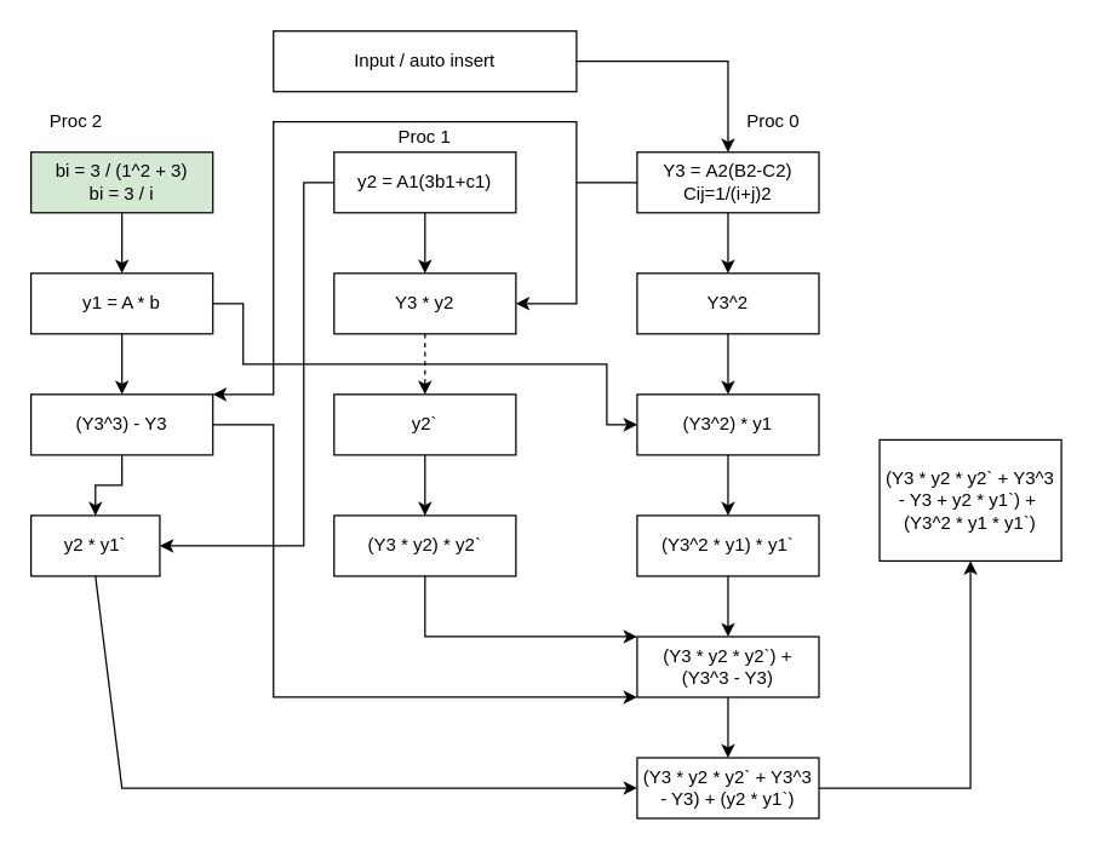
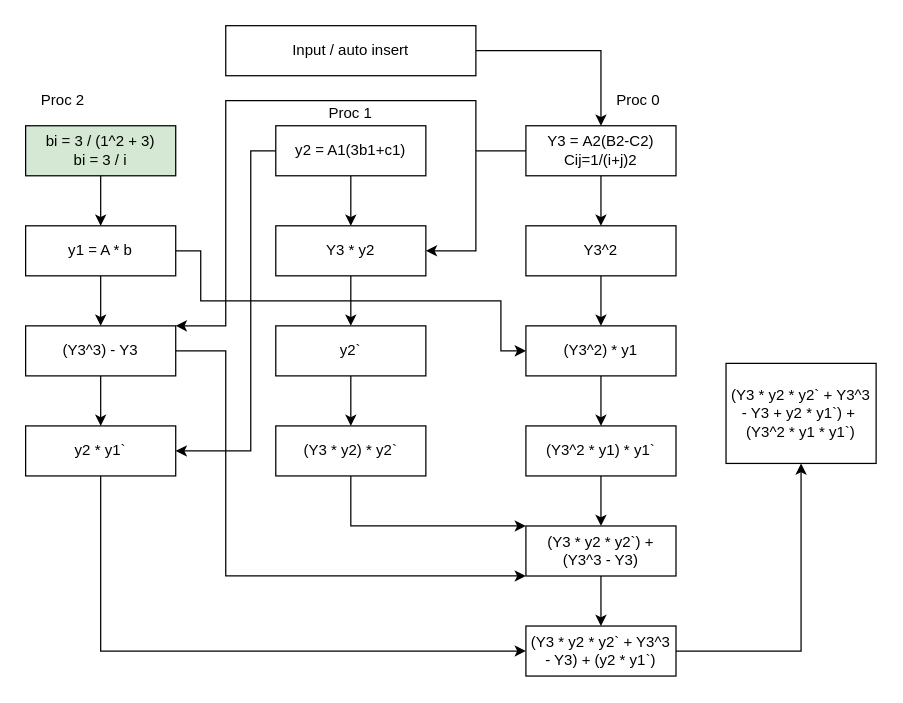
  <mxCell id="0" />
  <mxCell id="1" parent="0" />
  <mxCell id="2" style="edgeStyle=orthogonalEdgeStyle;rounded=0;orthogonalLoop=1;jettySize=auto;html=1;exitX=1;exitY=0.5;exitDx=0;exitDy=0;entryX=0.5;entryY=0;entryDx=0;entryDy=0;" edge="1" parent="1" source="3" target="9"><mxGeometry relative="1" as="geometry" /></mxCell>
  <mxCell id="3" value="Input / auto insert" style="rounded=0;whiteSpace=wrap;html=1;" vertex="1" parent="1"><mxGeometry x="180" y="20" width="200" height="40" as="geometry" /></mxCell>
  <mxCell id="4" value="" style="edgeStyle=orthogonalEdgeStyle;rounded=0;orthogonalLoop=1;jettySize=auto;html=1;" edge="1" parent="1" source="5" target="20"><mxGeometry relative="1" as="geometry" /></mxCell>
  <mxCell id="5" value="bi = 3 / (1^2 + 3)&lt;div&gt;bi = 3 / i&lt;/div&gt;" style="rounded=0;whiteSpace=wrap;html=1;fillColor=#d5e8d4;" vertex="1" parent="1"><mxGeometry x="20" y="100" width="120" height="40" as="geometry" /></mxCell>
  <mxCell id="6" value="" style="edgeStyle=orthogonalEdgeStyle;rounded=0;orthogonalLoop=1;jettySize=auto;html=1;" edge="1" parent="1" source="7" target="24"><mxGeometry relative="1" as="geometry" /></mxCell>
  <mxCell id="7" value="y2 = A1(3b1+c1)" style="rounded=0;whiteSpace=wrap;html=1;" vertex="1" parent="1"><mxGeometry x="220" y="100" width="120" height="40" as="geometry" /></mxCell>
  <mxCell id="8" value="" style="edgeStyle=orthogonalEdgeStyle;rounded=0;orthogonalLoop=1;jettySize=auto;html=1;" edge="1" parent="1" source="9" target="18"><mxGeometry relative="1" as="geometry" /></mxCell>
  <mxCell id="9" value="Y3 =&amp;nbsp;A2(B2-C2)&lt;br&gt;Cij=1/(i+j)2" style="rounded=0;whiteSpace=wrap;html=1;" vertex="1" parent="1"><mxGeometry x="420" y="100" width="120" height="40" as="geometry" /></mxCell>
  <mxCell id="10" value="" style="edgeStyle=orthogonalEdgeStyle;rounded=0;orthogonalLoop=1;jettySize=auto;html=1;" edge="1" parent="1" source="11" target="14"><mxGeometry relative="1" as="geometry" /></mxCell>
  <mxCell id="11" value="y2`" style="rounded=0;whiteSpace=wrap;html=1;" vertex="1" parent="1"><mxGeometry x="220" y="260" width="120" height="40" as="geometry" /></mxCell>
  <mxCell id="12" value="" style="edgeStyle=orthogonalEdgeStyle;rounded=0;orthogonalLoop=1;jettySize=auto;html=1;" edge="1" parent="1" source="13" target="16"><mxGeometry relative="1" as="geometry" /></mxCell>
  <mxCell id="13" value="(Y3^2) * y1" style="rounded=0;whiteSpace=wrap;html=1;" vertex="1" parent="1"><mxGeometry x="420" y="260" width="120" height="40" as="geometry" /></mxCell>
  <mxCell id="14" value="(Y3 * y2) * y2`" style="rounded=0;whiteSpace=wrap;html=1;" vertex="1" parent="1"><mxGeometry x="220" y="340" width="120" height="40" as="geometry" /></mxCell>
  <mxCell id="15" value="" style="edgeStyle=orthogonalEdgeStyle;rounded=0;orthogonalLoop=1;jettySize=auto;html=1;" edge="1" parent="1" source="16" target="22"><mxGeometry relative="1" as="geometry" /></mxCell>
  <mxCell id="16" value="(Y3^2 * y1) * y1`" style="rounded=0;whiteSpace=wrap;html=1;" vertex="1" parent="1"><mxGeometry x="420" y="340" width="120" height="40" as="geometry" /></mxCell>
  <mxCell id="17" value="" style="edgeStyle=orthogonalEdgeStyle;rounded=0;orthogonalLoop=1;jettySize=auto;html=1;" edge="1" parent="1" source="18" target="13"><mxGeometry relative="1" as="geometry" /></mxCell>
  <mxCell id="18" value="Y3^2" style="rounded=0;whiteSpace=wrap;html=1;" vertex="1" parent="1"><mxGeometry x="420" y="180" width="120" height="40" as="geometry" /></mxCell>
  <mxCell id="19" value="" style="edgeStyle=orthogonalEdgeStyle;rounded=0;orthogonalLoop=1;jettySize=auto;html=1;" edge="1" parent="1" source="20" target="33"><mxGeometry relative="1" as="geometry" /></mxCell>
  <mxCell id="20" value="y1 = A * b" style="rounded=0;whiteSpace=wrap;html=1;" vertex="1" parent="1"><mxGeometry x="20" y="180" width="120" height="40" as="geometry" /></mxCell>
  <mxCell id="21" value="" style="edgeStyle=orthogonalEdgeStyle;rounded=0;orthogonalLoop=1;jettySize=auto;html=1;" edge="1" parent="1" source="22" target="27"><mxGeometry relative="1" as="geometry" /></mxCell>
  <mxCell id="22" value="(Y3 * y2 * y2`) + (Y3^3 - Y3)" style="rounded=0;whiteSpace=wrap;html=1;" vertex="1" parent="1"><mxGeometry x="420" y="420" width="120" height="40" as="geometry" /></mxCell>
- <mxCell id="23" value="" style="edgeStyle=orthogonalEdgeStyle;rounded=0;orthogonalLoop=1;jettySize=auto;html=1;dashed=1;" edge="1" parent="1" source="24" target="11"><mxGeometry relative="1" as="geometry" /></mxCell>
+ <mxCell id="23" value="" style="edgeStyle=orthogonalEdgeStyle;rounded=0;orthogonalLoop=1;jettySize=auto;html=1;" edge="1" parent="1" source="24" target="11"><mxGeometry relative="1" as="geometry" /></mxCell>
  <mxCell id="24" value="Y3 * y2" style="rounded=0;whiteSpace=wrap;html=1;" vertex="1" parent="1"><mxGeometry x="220" y="180" width="120" height="40" as="geometry" /></mxCell>
- <mxCell id="25" value="y2 * y1`" style="rounded=0;whiteSpace=wrap;html=1;" vertex="1" parent="1"><mxGeometry x="20" y="340" width="85" height="40" as="geometry" /></mxCell>
+ <mxCell id="25" value="y2 * y1`" style="rounded=0;whiteSpace=wrap;html=1;" vertex="1" parent="1"><mxGeometry x="20" y="340" width="120" height="40" as="geometry" /></mxCell>
  <mxCell id="26" value="" style="edgeStyle=orthogonalEdgeStyle;rounded=0;orthogonalLoop=1;jettySize=auto;html=1;" edge="1" parent="1" source="27" target="28"><mxGeometry relative="1" as="geometry" /></mxCell>
  <mxCell id="27" value="(Y3 * y2 * y2` + Y3^3 - Y3) + (y2 * y1`)" style="rounded=0;whiteSpace=wrap;html=1;" vertex="1" parent="1"><mxGeometry x="420" y="500" width="120" height="40" as="geometry" /></mxCell>
  <mxCell id="28" value="(Y3 * y2 * y2` + Y3^3 - Y3 + y2 * y1`) +&amp;nbsp; (Y3^2 * y1 * y1`)" style="rounded=0;whiteSpace=wrap;html=1;" vertex="1" parent="1"><mxGeometry x="580" y="290" width="120" height="80" as="geometry" /></mxCell>
  <mxCell id="29" value="" style="endArrow=classic;html=1;rounded=0;exitX=1;exitY=0.5;exitDx=0;exitDy=0;entryX=0;entryY=1;entryDx=0;entryDy=0;" edge="1" parent="1" source="33" target="22"><mxGeometry width="50" height="50" relative="1" as="geometry"><mxPoint x="140" y="280" as="sourcePoint" /><mxPoint x="280" y="460" as="targetPoint" /><Array as="points"><mxPoint x="180" y="280" /><mxPoint x="180" y="460" /></Array></mxGeometry></mxCell>
  <mxCell id="30" value="" style="endArrow=classic;html=1;rounded=0;entryX=0;entryY=0;entryDx=0;entryDy=0;exitX=0.5;exitY=1;exitDx=0;exitDy=0;" edge="1" parent="1" source="14" target="22"><mxGeometry width="50" height="50" relative="1" as="geometry"><mxPoint x="310" y="360" as="sourcePoint" /><mxPoint x="360" y="310" as="targetPoint" /><Array as="points"><mxPoint x="280" y="420" /></Array></mxGeometry></mxCell>
  <mxCell id="31" value="" style="endArrow=classic;html=1;rounded=0;exitX=0.5;exitY=1;exitDx=0;exitDy=0;entryX=0;entryY=0.5;entryDx=0;entryDy=0;" edge="1" parent="1" source="25" target="27"><mxGeometry width="50" height="50" relative="1" as="geometry"><mxPoint x="80" y="430" as="sourcePoint" /><mxPoint x="120" y="590" as="targetPoint" /><Array as="points"><mxPoint x="80" y="520" /></Array></mxGeometry></mxCell>
  <mxCell id="32" value="" style="edgeStyle=orthogonalEdgeStyle;rounded=0;orthogonalLoop=1;jettySize=auto;html=1;" edge="1" parent="1" source="33" target="25"><mxGeometry relative="1" as="geometry" /></mxCell>
  <mxCell id="33" value="(Y3^3) - Y3" style="rounded=0;whiteSpace=wrap;html=1;" vertex="1" parent="1"><mxGeometry x="20" y="260" width="120" height="40" as="geometry" /></mxCell>
  <mxCell id="34" value="" style="endArrow=classic;html=1;rounded=0;exitX=0;exitY=0.5;exitDx=0;exitDy=0;entryX=1;entryY=0.5;entryDx=0;entryDy=0;" edge="1" parent="1" source="9" target="24"><mxGeometry width="50" height="50" relative="1" as="geometry"><mxPoint x="310" y="360" as="sourcePoint" /><mxPoint x="360" y="310" as="targetPoint" /><Array as="points"><mxPoint x="380" y="120" /><mxPoint x="380" y="200" /></Array></mxGeometry></mxCell>
  <mxCell id="35" value="" style="endArrow=classic;html=1;rounded=0;entryX=1;entryY=0;entryDx=0;entryDy=0;" edge="1" parent="1" target="33"><mxGeometry width="50" height="50" relative="1" as="geometry"><mxPoint x="380" y="120" as="sourcePoint" /><mxPoint x="140" y="260" as="targetPoint" /><Array as="points"><mxPoint x="380" y="80" /><mxPoint x="180" y="80" /><mxPoint x="180" y="260" /></Array></mxGeometry></mxCell>
  <mxCell id="36" value="Proc 0" style="text;html=1;align=center;verticalAlign=middle;whiteSpace=wrap;rounded=0;" vertex="1" parent="1"><mxGeometry x="480" y="60" width="60" height="40" as="geometry" /></mxCell>
  <mxCell id="37" value="Proc 2" style="text;html=1;align=center;verticalAlign=middle;whiteSpace=wrap;rounded=0;" vertex="1" parent="1"><mxGeometry x="20" y="60" width="60" height="40" as="geometry" /></mxCell>
  <mxCell id="38" value="Proc 1" style="text;html=1;align=center;verticalAlign=middle;whiteSpace=wrap;rounded=0;" vertex="1" parent="1"><mxGeometry x="255" y="70" width="50" height="40" as="geometry" /></mxCell>
  <mxCell id="39" value="" style="endArrow=classic;html=1;rounded=0;entryX=1;entryY=0.5;entryDx=0;entryDy=0;exitX=0;exitY=0.5;exitDx=0;exitDy=0;" edge="1" parent="1" source="7" target="25"><mxGeometry width="50" height="50" relative="1" as="geometry"><mxPoint x="540" y="330" as="sourcePoint" /><mxPoint x="590" y="280" as="targetPoint" /><Array as="points"><mxPoint x="200" y="120" /><mxPoint x="200" y="360" /></Array></mxGeometry></mxCell>
  <mxCell id="40" value="" style="endArrow=classic;html=1;rounded=0;exitX=1;exitY=0.5;exitDx=0;exitDy=0;entryX=0;entryY=0.5;entryDx=0;entryDy=0;" edge="1" parent="1" source="20" target="13"><mxGeometry width="50" height="50" relative="1" as="geometry"><mxPoint x="540" y="430" as="sourcePoint" /><mxPoint x="590" y="380" as="targetPoint" /><Array as="points"><mxPoint x="160" y="200" /><mxPoint x="160" y="240" /><mxPoint x="400" y="240" /><mxPoint x="400" y="280" /></Array></mxGeometry></mxCell>
